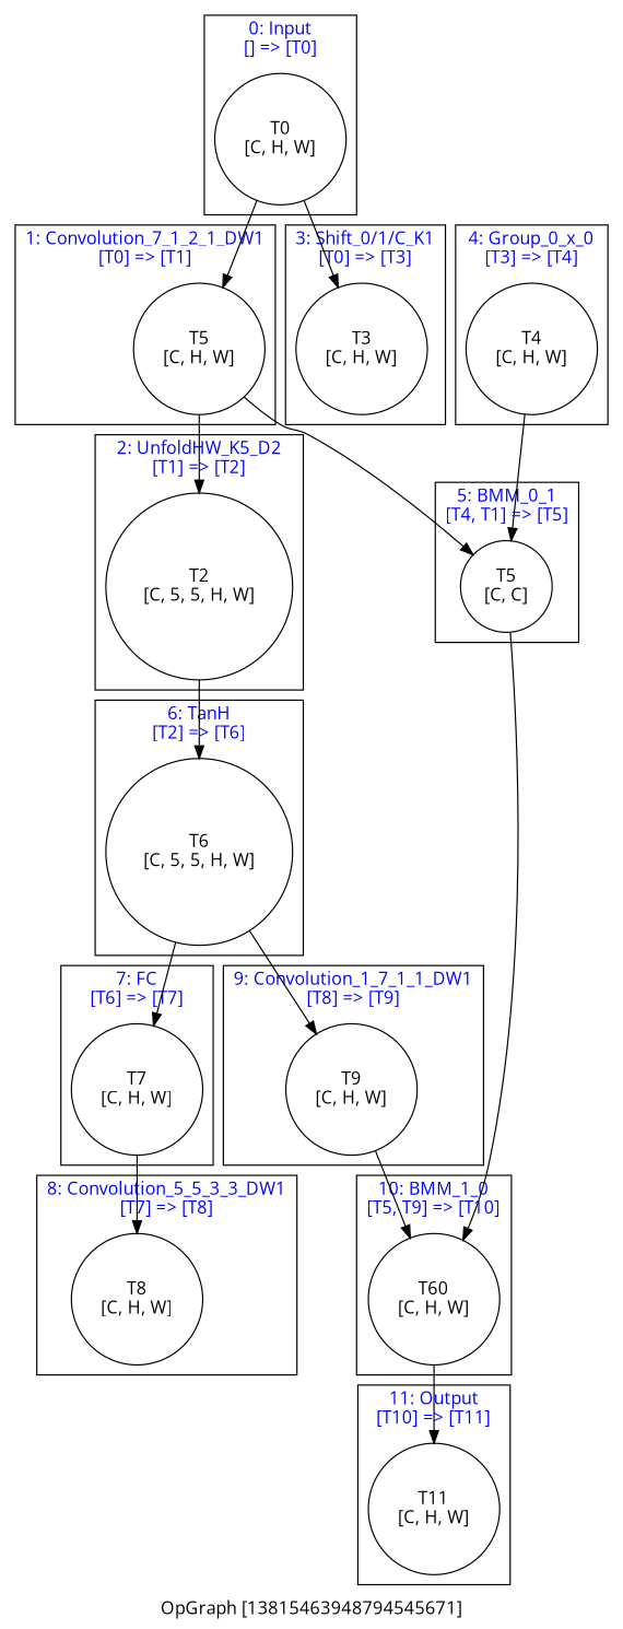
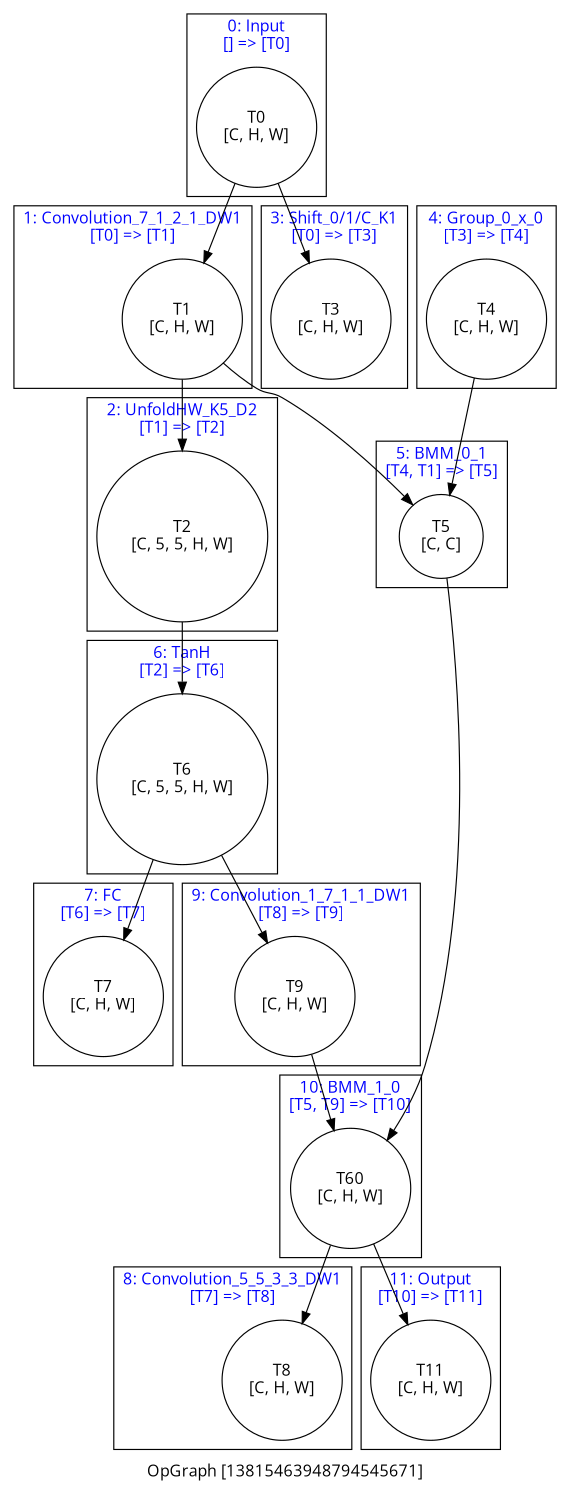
  digraph {
    fontname="Open Sans"
    label="OpGraph [13815463948794545671]"
    node [color=black fontname="Open Sans" shape=circle]
    edge [fontname="Open Sans"]
    n1 [label="T0\n[C, H, W]"]
-   n2 [label="T5\n[C, H, W]"]
+   n2 [label="T1\n[C, H, W]"]
    n3 [label="T2\n[C, 5, 5, H, W]"]
    n4 [label="T3\n[C, H, W]"]
    n5 [label="T4\n[C, H, W]"]
    n6 [label="T5\n[C, C]"]
    n7 [label="T6\n[C, 5, 5, H, W]"]
    n8 [label="T7\n[C, H, W]"]
    n9 [label="T8\n[C, H, W]"]
    n10 [label="T9\n[C, H, W]"]
    n11 [label="T60\n[C, H, W]"]
    n12 [label="T11\n[C, H, W]"]
    subgraph sub_1 {
      n1
      n2
      n3
      n4
      n5
      n6
      n7
      n8
      n9
      n10
      n11
      n12
    }
    subgraph cluster_2 {
      fontcolor=blue
      label="0: Input\n[] => [T0]"
      n1
    }
    subgraph cluster_3 {
      fontcolor=blue
      label="1: Convolution_7_1_2_1_DW1\n[T0] => [T1]"
      n2
    }
    subgraph cluster_4 {
      fontcolor=blue
      label="2: UnfoldHW_K5_D2\n[T1] => [T2]"
      n3
    }
    subgraph cluster_5 {
      fontcolor=blue
      label="3: Shift_0/1/C_K1\n[T0] => [T3]"
      n4
    }
    subgraph cluster_6 {
      fontcolor=blue
      label="4: Group_0_x_0\n[T3] => [T4]"
      n5
    }
    subgraph cluster_7 {
      fontcolor=blue
      label="5: BMM_0_1\n[T4, T1] => [T5]"
      n6
    }
    subgraph cluster_8 {
      fontcolor=blue
      label="6: TanH\n[T2] => [T6]"
      n7
    }
    subgraph cluster_9 {
      fontcolor=blue
      label="7: FC\n[T6] => [T7]"
      n8
    }
    subgraph cluster_10 {
      fontcolor=blue
      label="8: Convolution_5_5_3_3_DW1\n[T7] => [T8]"
      n9
    }
    subgraph cluster_11 {
      fontcolor=blue
      label="9: Convolution_1_7_1_1_DW1\n[T8] => [T9]"
      n10
    }
    subgraph cluster_12 {
      fontcolor=blue
      label="10: BMM_1_0\n[T5, T9] => [T10]"
      n11
    }
    subgraph cluster_13 {
      fontcolor=blue
      label="11: Output\n[T10] => [T11]"
      n12
    }
    n1 -> n2
    n1 -> n4
    n2 -> n3
    n2 -> n6
    n3 -> n7
    n5 -> n6
    n6 -> n11
    n7 -> n8
    n7 -> n10
-   n8 -> n9
+   n11 -> n9
    n10 -> n11
    n11 -> n12
  }
